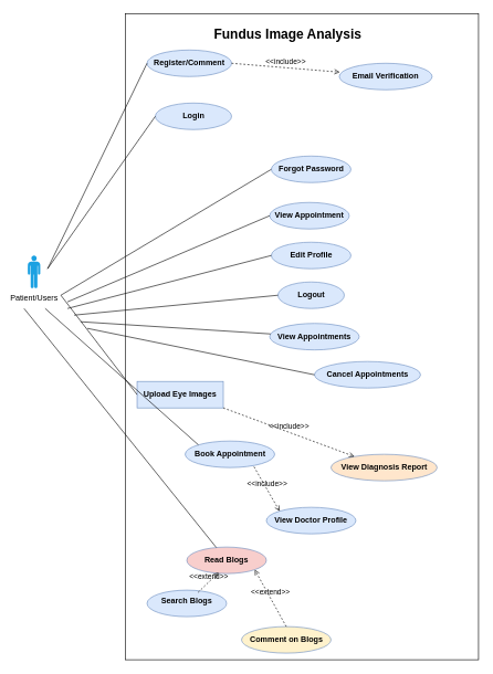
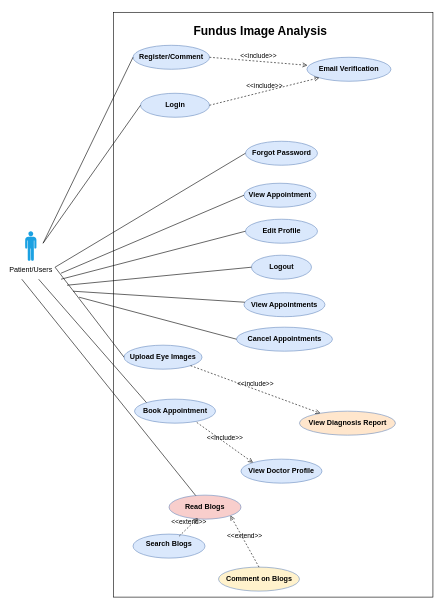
  <mxCell id="0" />
  <mxCell id="1" parent="0" />
  <mxCell id="2" value="" style="rounded=0;whiteSpace=wrap;html=1;" vertex="1" parent="1"><mxGeometry x="188.5" y="20" width="532.5" height="975" as="geometry" /></mxCell>
  <mxCell id="3" value="&lt;font style=&quot;font-size: 20px;&quot;&gt;&lt;b style=&quot;&quot;&gt;Fundus Image Analysis&lt;/b&gt;&lt;/font&gt;" style="text;html=1;align=center;verticalAlign=middle;whiteSpace=wrap;rounded=0;" vertex="1" parent="1"><mxGeometry x="321" y="35" width="225" height="30" as="geometry" /></mxCell>
  <mxCell id="4" value="" style="verticalLabelPosition=bottom;sketch=0;html=1;fillColor=#1ba1e2;verticalAlign=top;align=center;pointerEvents=1;shape=mxgraph.cisco_safe.design.actor_2;strokeColor=#006EAF;fontColor=#ffffff;" vertex="1" parent="1"><mxGeometry x="41" y="385" width="19" height="50" as="geometry" /></mxCell>
  <mxCell id="5" value="Patient/Users" style="text;html=1;align=center;verticalAlign=middle;whiteSpace=wrap;rounded=0;" vertex="1" parent="1"><mxGeometry x="20.5" y="435" width="60" height="30" as="geometry" /></mxCell>
  <mxCell id="6" value="&lt;b&gt;Register/Comment&lt;/b&gt;" style="ellipse;whiteSpace=wrap;html=1;fillColor=#dae8fc;strokeColor=#6c8ebf;" vertex="1" parent="1"><mxGeometry x="221" y="75" width="127.5" height="40" as="geometry" /></mxCell>
  <mxCell id="7" value="&lt;b&gt;Login&lt;/b&gt;" style="ellipse;whiteSpace=wrap;html=1;fillColor=#dae8fc;strokeColor=#6c8ebf;" vertex="1" parent="1"><mxGeometry x="233.5" y="155" width="115" height="40" as="geometry" /></mxCell>
  <mxCell id="8" value="&lt;b&gt;Email Verification&lt;/b&gt;" style="ellipse;whiteSpace=wrap;html=1;fillColor=#dae8fc;strokeColor=#6c8ebf;" vertex="1" parent="1"><mxGeometry x="511" y="95" width="140" height="40" as="geometry" /></mxCell>
  <mxCell id="9" value="&lt;b&gt;Forgot Password&lt;/b&gt;" style="ellipse;whiteSpace=wrap;html=1;fillColor=#dae8fc;strokeColor=#6c8ebf;" vertex="1" parent="1"><mxGeometry x="408.5" y="235" width="120" height="40" as="geometry" /></mxCell>
  <mxCell id="10" value="&lt;b&gt;View Appointment&lt;/b&gt;" style="ellipse;whiteSpace=wrap;html=1;fillColor=#dae8fc;strokeColor=#6c8ebf;" vertex="1" parent="1"><mxGeometry x="406" y="305" width="120" height="40" as="geometry" /></mxCell>
  <mxCell id="11" value="&lt;b&gt;Edit Profile&lt;/b&gt;" style="ellipse;whiteSpace=wrap;html=1;fillColor=#dae8fc;strokeColor=#6c8ebf;" vertex="1" parent="1"><mxGeometry x="408.5" y="365" width="120" height="40" as="geometry" /></mxCell>
- <mxCell id="12" value="&lt;b&gt;Upload Eye Images&lt;/b&gt;" style="whiteSpace=wrap;html=1;fillColor=#dae8fc;strokeColor=#6c8ebf;rounded=0;" vertex="1" parent="1"><mxGeometry x="206" y="575" width="130" height="40" as="geometry" /></mxCell>
+ <mxCell id="12" value="&lt;b&gt;Upload Eye Images&lt;/b&gt;" style="ellipse;whiteSpace=wrap;html=1;fillColor=#dae8fc;strokeColor=#6c8ebf;" vertex="1" parent="1"><mxGeometry x="206" y="575" width="130" height="40" as="geometry" /></mxCell>
  <mxCell id="13" value="&lt;b&gt;View Doctor Profile&lt;/b&gt;" style="ellipse;whiteSpace=wrap;html=1;fillColor=#dae8fc;strokeColor=#6c8ebf;" vertex="1" parent="1"><mxGeometry x="401" y="765" width="135" height="40" as="geometry" /></mxCell>
- <mxCell id="14" value="&lt;b&gt;Book Appointment&lt;/b&gt;" style="ellipse;whiteSpace=wrap;html=1;fillColor=#dae8fc;strokeColor=#6c8ebf;" vertex="1" parent="1"><mxGeometry x="278.5" y="665" width="135" height="40" as="geometry" /></mxCell>
+ <mxCell id="14" value="&lt;b&gt;Book Appointment&lt;/b&gt;" style="ellipse;whiteSpace=wrap;html=1;fillColor=#dae8fc;strokeColor=#6c8ebf;" vertex="1" parent="1"><mxGeometry x="223.5" y="665" width="135" height="40" as="geometry" /></mxCell>
  <mxCell id="15" value="&lt;b&gt;View Appointments&lt;/b&gt;" style="ellipse;whiteSpace=wrap;html=1;fillColor=#dae8fc;strokeColor=#6c8ebf;" vertex="1" parent="1"><mxGeometry x="406" y="487.5" width="135" height="40" as="geometry" /></mxCell>
- <mxCell id="16" value="&lt;b&gt;Cancel Appointments&lt;/b&gt;" style="ellipse;whiteSpace=wrap;html=1;fillColor=#dae8fc;strokeColor=#6c8ebf;" vertex="1" parent="1"><mxGeometry x="473.5" y="545" width="160" height="40" as="geometry" /></mxCell>
+ <mxCell id="16" value="&lt;b&gt;Cancel Appointments&lt;/b&gt;" style="ellipse;whiteSpace=wrap;html=1;fillColor=#dae8fc;strokeColor=#6c8ebf;" vertex="1" parent="1"><mxGeometry x="393.5" y="545" width="160" height="40" as="geometry" /></mxCell>
  <mxCell id="17" value="&lt;b&gt;View Diagnosis Report&lt;/b&gt;" style="ellipse;whiteSpace=wrap;html=1;fillColor=#ffe6cc;strokeColor=#6c8ebf;" vertex="1" parent="1"><mxGeometry x="498.5" y="685" width="160" height="40" as="geometry" /></mxCell>
  <mxCell id="18" value="&lt;b&gt;Read Blogs&lt;/b&gt;" style="ellipse;whiteSpace=wrap;html=1;fillColor=#f8cecc;strokeColor=#6c8ebf;" vertex="1" parent="1"><mxGeometry x="281" y="825" width="120" height="40" as="geometry" /></mxCell>
  <mxCell id="19" value="&lt;table&gt;&lt;tbody&gt;&lt;tr&gt;&lt;td data-col-size=&quot;sm&quot; data-end=&quot;2224&quot; data-start=&quot;2189&quot;&gt;&lt;b&gt;Search Blogs&lt;/b&gt;&lt;/td&gt;&lt;/tr&gt;&lt;/tbody&gt;&lt;/table&gt;&lt;table&gt;&lt;tbody&gt;&lt;tr&gt;&lt;td data-col-size=&quot;md&quot; data-end=&quot;2306&quot; data-start=&quot;2224&quot;&gt;&lt;/td&gt;&lt;/tr&gt;&lt;/tbody&gt;&lt;/table&gt;" style="ellipse;whiteSpace=wrap;html=1;fillColor=#dae8fc;strokeColor=#6c8ebf;" vertex="1" parent="1"><mxGeometry x="221" y="890" width="120" height="40" as="geometry" /></mxCell>
  <mxCell id="20" value="&lt;b&gt;Comment on Blogs&lt;/b&gt;" style="ellipse;whiteSpace=wrap;html=1;fillColor=#fff2cc;strokeColor=#6c8ebf;" vertex="1" parent="1"><mxGeometry x="363.5" y="945" width="135" height="40" as="geometry" /></mxCell>
  <mxCell id="21" value="&lt;b&gt;Logout&lt;/b&gt;" style="ellipse;whiteSpace=wrap;html=1;fillColor=#dae8fc;strokeColor=#6c8ebf;" vertex="1" parent="1"><mxGeometry x="418.5" y="425" width="100" height="40" as="geometry" /></mxCell>
  <mxCell id="22" value="&amp;lt;&amp;lt;include&amp;gt;&amp;gt;" style="html=1;verticalAlign=bottom;labelBackgroundColor=none;endArrow=open;endFill=0;dashed=1;rounded=0;exitX=1;exitY=0.5;exitDx=0;exitDy=0;entryX=0.005;entryY=0.334;entryDx=0;entryDy=0;entryPerimeter=0;" edge="1" parent="1" source="6" target="8"><mxGeometry width="160" relative="1" as="geometry"><mxPoint x="341" y="155" as="sourcePoint" /><mxPoint x="501" y="155" as="targetPoint" /></mxGeometry></mxCell>
+ <mxCell id="23" value="&amp;lt;&amp;lt;include&amp;gt;&amp;gt;" style="html=1;verticalAlign=bottom;labelBackgroundColor=none;endArrow=open;endFill=0;dashed=1;rounded=0;exitX=1;exitY=0.5;exitDx=0;exitDy=0;entryX=0;entryY=1;entryDx=0;entryDy=0;" edge="1" parent="1" source="7" target="8"><mxGeometry width="160" relative="1" as="geometry"><mxPoint x="381" y="135" as="sourcePoint" /><mxPoint x="511" y="165" as="targetPoint" /></mxGeometry></mxCell>
  <mxCell id="24" value="&amp;lt;&amp;lt;include&amp;gt;&amp;gt;" style="html=1;verticalAlign=bottom;labelBackgroundColor=none;endArrow=open;endFill=0;dashed=1;rounded=0;exitX=0.769;exitY=0.97;exitDx=0;exitDy=0;exitPerimeter=0;entryX=0;entryY=0;entryDx=0;entryDy=0;" edge="1" parent="1" source="14" target="13"><mxGeometry width="160" relative="1" as="geometry"><mxPoint x="374" y="205" as="sourcePoint" /><mxPoint x="521" y="175" as="targetPoint" /></mxGeometry></mxCell>
  <mxCell id="25" value="&amp;lt;&amp;lt;include&amp;gt;&amp;gt;" style="html=1;verticalAlign=bottom;labelBackgroundColor=none;endArrow=open;endFill=0;dashed=1;rounded=0;exitX=1;exitY=1;exitDx=0;exitDy=0;" edge="1" parent="1" source="12" target="17"><mxGeometry width="160" relative="1" as="geometry"><mxPoint x="475" y="614" as="sourcePoint" /><mxPoint x="556" y="681" as="targetPoint" /></mxGeometry></mxCell>
  <mxCell id="26" value="&amp;lt;&amp;lt;extend&amp;gt;&amp;gt;" style="html=1;verticalAlign=bottom;labelBackgroundColor=none;endArrow=open;endFill=0;dashed=1;rounded=0;exitX=0.642;exitY=0.083;exitDx=0;exitDy=0;exitPerimeter=0;entryX=0.399;entryY=0.958;entryDx=0;entryDy=0;entryPerimeter=0;" edge="1" parent="1" source="19" target="18"><mxGeometry width="160" relative="1" as="geometry"><mxPoint x="161" y="675" as="sourcePoint" /><mxPoint x="321" y="675" as="targetPoint" /></mxGeometry></mxCell>
  <mxCell id="27" value="&amp;lt;&amp;lt;extend&amp;gt;&amp;gt;" style="html=1;verticalAlign=bottom;labelBackgroundColor=none;endArrow=open;endFill=0;dashed=1;rounded=0;exitX=0.5;exitY=0;exitDx=0;exitDy=0;entryX=1;entryY=1;entryDx=0;entryDy=0;" edge="1" parent="1" source="20" target="18"><mxGeometry width="160" relative="1" as="geometry"><mxPoint x="298" y="818" as="sourcePoint" /><mxPoint x="346" y="743" as="targetPoint" /></mxGeometry></mxCell>
  <mxCell id="28" value="" style="endArrow=none;html=1;rounded=0;entryX=0;entryY=0.5;entryDx=0;entryDy=0;" edge="1" parent="1" target="7"><mxGeometry width="50" height="50" relative="1" as="geometry"><mxPoint x="71" y="405" as="sourcePoint" /><mxPoint x="235" y="255" as="targetPoint" /></mxGeometry></mxCell>
  <mxCell id="29" value="" style="endArrow=none;html=1;rounded=0;entryX=0;entryY=0.5;entryDx=0;entryDy=0;" edge="1" parent="1" target="6"><mxGeometry width="50" height="50" relative="1" as="geometry"><mxPoint x="71" y="405" as="sourcePoint" /><mxPoint x="244" y="185" as="targetPoint" /></mxGeometry></mxCell>
  <mxCell id="30" value="" style="endArrow=none;html=1;rounded=0;exitX=1;exitY=0;exitDx=0;exitDy=0;entryX=0;entryY=0.5;entryDx=0;entryDy=0;" edge="1" parent="1" target="12"><mxGeometry width="50" height="50" relative="1" as="geometry"><mxPoint x="91" y="445" as="sourcePoint" /><mxPoint x="235" y="255" as="targetPoint" /></mxGeometry></mxCell>
  <mxCell id="31" value="" style="endArrow=none;html=1;rounded=0;entryX=0;entryY=0;entryDx=0;entryDy=0;" edge="1" parent="1" source="5" target="14"><mxGeometry width="50" height="50" relative="1" as="geometry"><mxPoint x="101" y="455" as="sourcePoint" /><mxPoint x="216" y="605" as="targetPoint" /></mxGeometry></mxCell>
  <mxCell id="32" value="" style="endArrow=none;html=1;rounded=0;exitX=0.25;exitY=1;exitDx=0;exitDy=0;" edge="1" parent="1" source="5" target="18"><mxGeometry width="50" height="50" relative="1" as="geometry"><mxPoint x="41" y="495" as="sourcePoint" /><mxPoint x="234" y="691" as="targetPoint" /></mxGeometry></mxCell>
  <mxCell id="33" value="" style="endArrow=none;html=1;rounded=0;exitX=1;exitY=0;exitDx=0;exitDy=0;entryX=0;entryY=0.5;entryDx=0;entryDy=0;" edge="1" parent="1" target="9"><mxGeometry width="50" height="50" relative="1" as="geometry"><mxPoint x="91" y="445" as="sourcePoint" /><mxPoint x="235" y="255" as="targetPoint" /></mxGeometry></mxCell>
  <mxCell id="34" value="" style="endArrow=none;html=1;rounded=0;exitX=1;exitY=0;exitDx=0;exitDy=0;entryX=0;entryY=0.5;entryDx=0;entryDy=0;" edge="1" parent="1" target="10"><mxGeometry width="50" height="50" relative="1" as="geometry"><mxPoint x="101" y="455" as="sourcePoint" /><mxPoint x="419" y="265" as="targetPoint" /></mxGeometry></mxCell>
  <mxCell id="35" value="" style="endArrow=none;html=1;rounded=0;entryX=0;entryY=0.5;entryDx=0;entryDy=0;" edge="1" parent="1" target="11"><mxGeometry width="50" height="50" relative="1" as="geometry"><mxPoint x="101" y="465" as="sourcePoint" /><mxPoint x="416" y="335" as="targetPoint" /></mxGeometry></mxCell>
  <mxCell id="36" value="" style="endArrow=none;html=1;rounded=0;entryX=0;entryY=0.5;entryDx=0;entryDy=0;" edge="1" parent="1" target="21"><mxGeometry width="50" height="50" relative="1" as="geometry"><mxPoint x="111" y="475" as="sourcePoint" /><mxPoint x="419" y="395" as="targetPoint" /></mxGeometry></mxCell>
  <mxCell id="37" value="" style="endArrow=none;html=1;rounded=0;" edge="1" parent="1" target="15"><mxGeometry width="50" height="50" relative="1" as="geometry"><mxPoint x="121" y="485" as="sourcePoint" /><mxPoint x="429" y="455" as="targetPoint" /></mxGeometry></mxCell>
  <mxCell id="38" value="" style="endArrow=none;html=1;rounded=0;entryX=0;entryY=0.5;entryDx=0;entryDy=0;" edge="1" parent="1" target="16"><mxGeometry width="50" height="50" relative="1" as="geometry"><mxPoint x="131" y="495" as="sourcePoint" /><mxPoint x="417" y="513" as="targetPoint" /></mxGeometry></mxCell>
